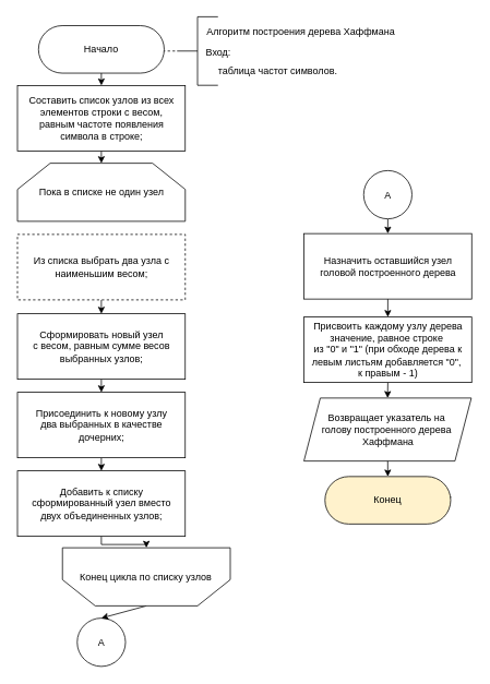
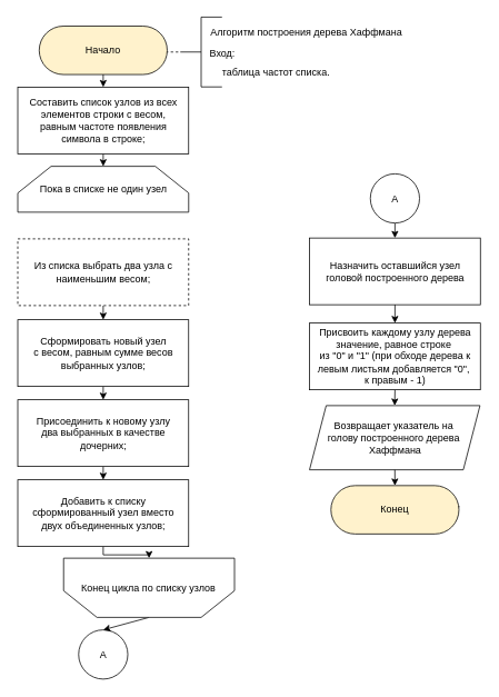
  <mxCell id="0" />
  <mxCell id="1" parent="0" />
  <mxCell id="2" style="edgeStyle=none;html=1;entryX=0;entryY=0.5;entryDx=0;entryDy=0;entryPerimeter=0;fontSize=12;endArrow=none;endFill=0;dashed=1;exitX=1;exitY=0.5;exitDx=0;exitDy=0;exitPerimeter=0;" parent="1" target="4" edge="1"><mxGeometry relative="1" as="geometry"><mxPoint x="198" y="61.88" as="sourcePoint" /></mxGeometry></mxCell>
  <mxCell id="3" style="edgeStyle=none;html=1;exitX=0.5;exitY=0;exitDx=0;exitDy=0;" parent="1" source="27" target="9" edge="1"><mxGeometry relative="1" as="geometry"><mxPoint x="123" y="88.13" as="sourcePoint" /></mxGeometry></mxCell>
  <mxCell id="4" value="" style="strokeWidth=1;html=1;shape=mxgraph.flowchart.annotation_2;align=left;labelPosition=right;pointerEvents=1;strokeColor=default;fontSize=13;gradientColor=none;" parent="1" vertex="1"><mxGeometry x="215.5" y="20" width="50" height="83.75" as="geometry" /></mxCell>
  <mxCell id="5" value="&lt;span style=&quot;font-size: 12px;&quot;&gt;&lt;font style=&quot;color: rgb(0, 0, 0);&quot;&gt;Алгоритм построения дерева Хаффмана&lt;/font&gt;&lt;/span&gt;" style="text;html=1;align=left;verticalAlign=middle;resizable=0;points=[];autosize=1;strokeColor=none;fillColor=none;fontSize=13;strokeWidth=1;" parent="1" vertex="1"><mxGeometry x="250" y="22.42" width="260" height="30" as="geometry" /></mxCell>
  <mxCell id="6" value="Вход:" style="text;html=1;align=left;verticalAlign=middle;resizable=0;points=[];autosize=1;strokeColor=none;fillColor=none;fontSize=12;" parent="1" vertex="1"><mxGeometry x="249" y="48.82" width="50" height="30" as="geometry" /></mxCell>
- <mxCell id="7" value="таблица частот символов." style="text;html=1;align=left;verticalAlign=middle;resizable=0;points=[];autosize=1;strokeColor=none;fillColor=none;fontSize=12;" parent="1" vertex="1"><mxGeometry x="263.5" y="71.33" width="170" height="30" as="geometry" /></mxCell>
+ <mxCell id="7" value="таблица частот списка." style="text;html=1;align=left;verticalAlign=middle;resizable=0;points=[];autosize=1;strokeColor=none;fillColor=none;fontSize=12;" parent="1" vertex="1"><mxGeometry x="263.5" y="71.33" width="170" height="30" as="geometry" /></mxCell>
  <mxCell id="8" style="edgeStyle=none;html=1;exitX=0.5;exitY=1;exitDx=0;exitDy=0;entryX=0.5;entryY=0;entryDx=0;entryDy=0;" parent="1" source="9" target="28" edge="1"><mxGeometry relative="1" as="geometry"><mxPoint x="123" y="239.38" as="targetPoint" /></mxGeometry></mxCell>
  <mxCell id="9" value="Составить список узлов из всех элементов строки с весом, &lt;br&gt;равным частоте появления &lt;br&gt;символа в строке;" style="rounded=0;whiteSpace=wrap;html=1;strokeColor=default;strokeWidth=1;fontSize=12;gradientColor=none;" parent="1" vertex="1"><mxGeometry x="20.5" y="104" width="205" height="80" as="geometry" /></mxCell>
  <mxCell id="10" style="edgeStyle=none;html=1;entryX=0;entryY=0.5;entryDx=0;entryDy=0;entryPerimeter=0;fontSize=12;endArrow=none;endFill=0;dashed=1;exitX=1;exitY=0.5;exitDx=0;exitDy=0;exitPerimeter=0;" parent="1" edge="1"><mxGeometry relative="1" as="geometry"><mxPoint x="541.5" y="607.23" as="sourcePoint" /><mxPoint x="553.5" y="607.23" as="targetPoint" /></mxGeometry></mxCell>
  <mxCell id="11" style="edgeStyle=orthogonalEdgeStyle;rounded=0;html=1;exitX=0.5;exitY=1;exitDx=0;exitDy=0;entryX=0.5;entryY=0;entryDx=0;entryDy=0;" parent="1" source="12" target="14" edge="1"><mxGeometry relative="1" as="geometry" /></mxCell>
  <mxCell id="12" value="Из списка выбрать два узла с наименьшим весом;" style="rounded=0;whiteSpace=wrap;html=1;strokeColor=default;strokeWidth=1;fontSize=12;gradientColor=none;dashed=1;" parent="1" vertex="1"><mxGeometry x="20.5" y="286" width="205" height="80" as="geometry" /></mxCell>
  <mxCell id="13" style="edgeStyle=orthogonalEdgeStyle;rounded=0;html=1;exitX=0.5;exitY=1;exitDx=0;exitDy=0;entryX=0.5;entryY=0;entryDx=0;entryDy=0;" parent="1" source="14" target="16" edge="1"><mxGeometry relative="1" as="geometry" /></mxCell>
  <mxCell id="14" value="Сформировать новый узел &lt;br&gt;с весом, равным сумме весов выбранных узлов;" style="rounded=0;whiteSpace=wrap;html=1;strokeColor=default;strokeWidth=1;fontSize=12;gradientColor=none;" parent="1" vertex="1"><mxGeometry x="20.5" y="383" width="205" height="80" as="geometry" /></mxCell>
  <mxCell id="15" style="edgeStyle=orthogonalEdgeStyle;rounded=0;html=1;exitX=0.5;exitY=1;exitDx=0;exitDy=0;entryX=0.5;entryY=0;entryDx=0;entryDy=0;" parent="1" source="16" target="18" edge="1"><mxGeometry relative="1" as="geometry" /></mxCell>
  <mxCell id="16" value="Присоединить к новому узлу&lt;br&gt;два выбранных в качестве дочерних;" style="rounded=0;whiteSpace=wrap;html=1;strokeColor=default;strokeWidth=1;fontSize=12;gradientColor=none;" parent="1" vertex="1"><mxGeometry x="20.5" y="479" width="205" height="80" as="geometry" /></mxCell>
  <mxCell id="17" style="edgeStyle=orthogonalEdgeStyle;rounded=0;html=1;exitX=0.5;exitY=1;exitDx=0;exitDy=0;entryX=0.5;entryY=1;entryDx=0;entryDy=0;" parent="1" source="18" target="30" edge="1"><mxGeometry relative="1" as="geometry"><mxPoint x="123" y="692" as="targetPoint" /></mxGeometry></mxCell>
  <mxCell id="18" value="Добавить к списку сформированный узел вместо &lt;br&gt;двух объединенных узлов;" style="rounded=0;whiteSpace=wrap;html=1;strokeColor=default;strokeWidth=1;fontSize=12;gradientColor=none;" parent="1" vertex="1"><mxGeometry x="20.5" y="575" width="205" height="80" as="geometry" /></mxCell>
  <mxCell id="19" style="edgeStyle=orthogonalEdgeStyle;rounded=0;html=1;exitX=0.5;exitY=1;exitDx=0;exitDy=0;entryX=0.5;entryY=1;entryDx=0;entryDy=0;" parent="1" source="32" target="31" edge="1"><mxGeometry relative="1" as="geometry"><mxPoint x="473" y="535" as="sourcePoint" /><mxPoint x="467.85" y="550.4" as="targetPoint" /><Array as="points"><mxPoint x="473" y="548" /></Array></mxGeometry></mxCell>
  <mxCell id="20" value="Назначить оставшийся узел головой построенного дерева" style="rounded=0;whiteSpace=wrap;html=1;strokeColor=default;strokeWidth=1;fontSize=12;gradientColor=none;" parent="1" vertex="1"><mxGeometry x="370.5" y="285" width="205" height="80" as="geometry" /></mxCell>
  <mxCell id="21" style="edgeStyle=none;html=1;exitX=0.5;exitY=1;exitDx=0;exitDy=0;entryX=0.5;entryY=0;entryDx=0;entryDy=0;" edge="1" parent="1" source="22" target="32"><mxGeometry relative="1" as="geometry" /></mxCell>
  <mxCell id="22" value="Присвоить каждому узлу дерева значение, равное строке&amp;nbsp;&lt;div&gt;&lt;font&gt;&lt;font&gt;&lt;font style=&quot;color: rgb(0, 0, 0);&quot;&gt;из &quot;0&quot; и &quot;1&quot;&amp;nbsp;&lt;/font&gt;&lt;span style=&quot;background-color: transparent;&quot;&gt;&lt;font style=&quot;color: rgb(0, 0, 0);&quot;&gt;(при обходе дерева&amp;nbsp;&lt;/font&gt;&lt;/span&gt;&lt;span style=&quot;background-color: transparent;&quot;&gt;&lt;font style=&quot;color: rgb(0, 0, 0);&quot;&gt;к левым листьям&amp;nbsp;&lt;/font&gt;&lt;/span&gt;&lt;/font&gt;&lt;span style=&quot;background-color: transparent;&quot;&gt;&lt;font style=&quot;color: rgb(0, 0, 0);&quot;&gt;добавляется &quot;0&quot;,&amp;nbsp;&lt;/font&gt;&lt;/span&gt;&lt;/font&gt;&lt;div&gt;&lt;span style=&quot;background-color: transparent;&quot;&gt;&lt;font style=&quot;color: rgb(0, 0, 0);&quot;&gt;к правым - 1)&lt;/font&gt;&lt;/span&gt;&lt;/div&gt;&lt;/div&gt;" style="rounded=0;whiteSpace=wrap;html=1;strokeColor=default;strokeWidth=1;fontSize=12;gradientColor=none;" parent="1" vertex="1"><mxGeometry x="370.5" y="387" width="205" height="80" as="geometry" /></mxCell>
  <mxCell id="23" style="edgeStyle=none;html=1;exitX=0.5;exitY=1;exitDx=0;exitDy=0;entryX=0.5;entryY=0;entryDx=0;entryDy=0;" parent="1" source="20" target="22" edge="1"><mxGeometry relative="1" as="geometry" /></mxCell>
  <mxCell id="24" value="А" style="ellipse;whiteSpace=wrap;html=1;aspect=fixed;" parent="1" vertex="1"><mxGeometry x="93.5" y="755" width="59" height="59" as="geometry" /></mxCell>
  <mxCell id="25" style="edgeStyle=none;html=1;exitX=0.5;exitY=1;exitDx=0;exitDy=0;entryX=0.5;entryY=0;entryDx=0;entryDy=0;" parent="1" source="26" target="20" edge="1"><mxGeometry relative="1" as="geometry" /></mxCell>
  <mxCell id="26" value="А" style="ellipse;whiteSpace=wrap;html=1;aspect=fixed;" parent="1" vertex="1"><mxGeometry x="443.5" y="208" width="59" height="59" as="geometry" /></mxCell>
- <mxCell id="27" value="&lt;span style=&quot;color: rgb(0, 0, 0); font-family: Helvetica; font-size: 12px;&quot;&gt;Начало&lt;/span&gt;" style="rounded=1;whiteSpace=wrap;html=1;fontSize=14;spacing=3;strokeWidth=1;glass=0;flipH=1;flipV=0;rotation=0;direction=west;arcSize=50;fontFamily=Times New Roman;" parent="1" vertex="1"><mxGeometry x="46.22" y="30.85" width="153.57" height="58.06" as="geometry" /></mxCell>
- <mxCell id="28" value="Пока в списке не один узел" style="shape=loopLimit;whiteSpace=wrap;html=1;size=40;" parent="1" vertex="1"><mxGeometry x="20.5" y="199" width="205.03" height="71" as="geometry" /></mxCell>
+ <mxCell id="27" value="&lt;span style=&quot;color: rgb(0, 0, 0); font-family: Helvetica; font-size: 12px;&quot;&gt;Начало&lt;/span&gt;" style="rounded=1;whiteSpace=wrap;html=1;fontSize=14;spacing=3;strokeWidth=1;glass=0;flipH=1;flipV=0;rotation=0;direction=west;arcSize=50;fontFamily=Times New Roman;fillColor=#fff2cc;" parent="1" vertex="1"><mxGeometry x="46.22" y="30.85" width="153.57" height="58.06" as="geometry" /></mxCell>
+ <mxCell id="28" value="Пока в списке не один узел" style="shape=loopLimit;whiteSpace=wrap;html=1;size=40;" parent="1" vertex="1"><mxGeometry x="20.5" y="199" width="205.03" height="55" as="geometry" /></mxCell>
  <mxCell id="29" style="edgeStyle=none;html=1;exitX=0.5;exitY=0;exitDx=0;exitDy=0;entryX=0.5;entryY=0;entryDx=0;entryDy=0;" parent="1" source="30" target="24" edge="1"><mxGeometry relative="1" as="geometry" /></mxCell>
  <mxCell id="30" value="&lt;span style=&quot;color: rgb(0, 0, 0);&quot;&gt;Конец цикла по списку узлов&lt;/span&gt;" style="shape=loopLimit;whiteSpace=wrap;html=1;size=40;direction=west;" parent="1" vertex="1"><mxGeometry x="75.48" y="669" width="205.02" height="71" as="geometry" /></mxCell>
  <mxCell id="31" value="&lt;span style=&quot;color: rgb(0, 0, 0); font-family: Helvetica; font-size: 12px;&quot;&gt;Конец&lt;/span&gt;" style="rounded=1;whiteSpace=wrap;html=1;fontSize=14;spacing=3;strokeWidth=1;glass=0;flipH=1;flipV=0;rotation=0;direction=west;arcSize=50;fontFamily=Times New Roman;fillColor=#fff2cc;" parent="1" vertex="1"><mxGeometry x="396.21" y="581.94" width="153.57" height="58.06" as="geometry" /></mxCell>
  <mxCell id="32" value="&lt;span style=&quot;color: rgb(0, 0, 0); text-align: left; text-wrap-mode: nowrap;&quot;&gt;&lt;span style=&quot;color: rgb(0, 0, 0);&quot;&gt;Возвращает&amp;nbsp;&lt;/span&gt;указатель на&amp;nbsp;&lt;/span&gt;&lt;div&gt;&lt;span style=&quot;color: rgb(0, 0, 0); text-align: left; text-wrap-mode: nowrap;&quot;&gt;голову&amp;nbsp;&lt;/span&gt;&lt;span style=&quot;background-color: transparent; text-wrap-mode: nowrap; text-align: left;&quot;&gt;&lt;font style=&quot;color: rgb(0, 0, 0);&quot;&gt;построенного&lt;/font&gt;&amp;nbsp;&lt;/span&gt;&lt;span style=&quot;background-color: transparent; text-wrap-mode: nowrap; text-align: left;&quot;&gt;&lt;font style=&quot;color: rgb(0, 0, 0);&quot;&gt;дерева&amp;nbsp;&lt;/font&gt;&lt;/span&gt;&lt;div&gt;&lt;span style=&quot;background-color: transparent; text-wrap-mode: nowrap; text-align: left;&quot;&gt;&lt;font style=&quot;color: rgb(0, 0, 0);&quot;&gt;Хаффмана&lt;/font&gt;&lt;/span&gt;&lt;/div&gt;&lt;/div&gt;" style="shape=parallelogram;perimeter=parallelogramPerimeter;whiteSpace=wrap;html=1;fixedSize=1;" vertex="1" parent="1"><mxGeometry x="370.5" y="486" width="204.5" height="77" as="geometry" /></mxCell>
